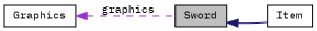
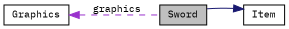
  digraph {
    fontname="IBM Plex Mono"
    rankdir=LR
    node [color=black fillcolor=white fontname="IBM Plex Mono" fontsize=10 shape=record style=filled]
    edge [dir=back fontname="IBM Plex Mono" fontsize=10 labelfontname=Helvetica labelfontsize=10]
    n1 [fillcolor=grey75 fontcolor=black height=0.2 label=Sword width=0.4]
    n2 [height=0.2 label=Item width=0.4]
    n3 [height=0.2 label=Graphics width=0.4]
-   n1 -> n2 [color=midnightblue style=solid]
+   n2 -> n1 [color=midnightblue style=solid]
    n3 -> n1 [color=darkorchid3 label=" graphics" style=dashed]
  }
